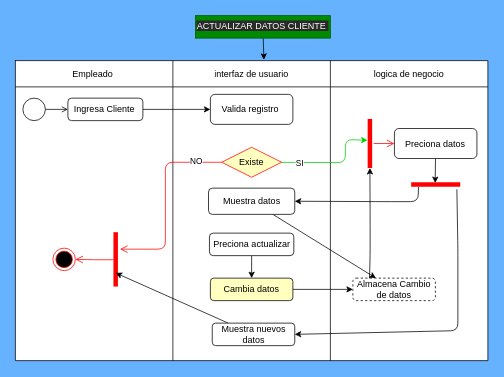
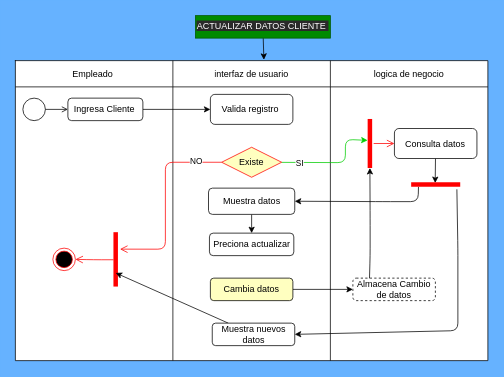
  <mxCell id="0" />
  <mxCell id="1" parent="0" />
  <mxCell id="2" value="" style="shape=table;startSize=0;container=1;collapsible=0;childLayout=tableLayout;" parent="1" vertex="1"><mxGeometry x="20" y="80" width="630" height="400" as="geometry" /></mxCell>
  <mxCell id="3" value="" style="shape=partialRectangle;collapsible=0;dropTarget=0;pointerEvents=0;fillColor=none;top=0;left=0;bottom=0;right=0;points=[[0,0.5],[1,0.5]];portConstraint=eastwest;" parent="2" vertex="1"><mxGeometry width="630" height="35" as="geometry" /></mxCell>
  <mxCell id="4" value="Empleado&amp;nbsp;" style="shape=partialRectangle;html=1;whiteSpace=wrap;connectable=0;overflow=hidden;fillColor=none;top=0;left=0;bottom=0;right=0;pointerEvents=1;" parent="3" vertex="1"><mxGeometry width="210" height="35" as="geometry"><mxRectangle width="210" height="35" as="alternateBounds" /></mxGeometry></mxCell>
  <mxCell id="5" value="interfaz de usuario" style="shape=partialRectangle;html=1;whiteSpace=wrap;connectable=0;overflow=hidden;fillColor=none;top=0;left=0;bottom=0;right=0;pointerEvents=1;" parent="3" vertex="1"><mxGeometry x="210" width="210" height="35" as="geometry"><mxRectangle width="210" height="35" as="alternateBounds" /></mxGeometry></mxCell>
  <mxCell id="6" value="logica de negocio" style="shape=partialRectangle;html=1;whiteSpace=wrap;connectable=0;overflow=hidden;fillColor=none;top=0;left=0;bottom=0;right=0;pointerEvents=1;" parent="3" vertex="1"><mxGeometry x="420" width="210" height="35" as="geometry"><mxRectangle width="210" height="35" as="alternateBounds" /></mxGeometry></mxCell>
  <mxCell id="7" value="" style="shape=partialRectangle;collapsible=0;dropTarget=0;pointerEvents=0;fillColor=none;top=0;left=0;bottom=0;right=0;points=[[0,0.5],[1,0.5]];portConstraint=eastwest;" parent="2" vertex="1"><mxGeometry y="35" width="630" height="365" as="geometry" /></mxCell>
  <mxCell id="8" value="" style="shape=partialRectangle;html=1;whiteSpace=wrap;connectable=0;overflow=hidden;fillColor=none;top=0;left=0;bottom=0;right=0;pointerEvents=1;" parent="7" vertex="1"><mxGeometry width="210" height="365" as="geometry"><mxRectangle width="210" height="365" as="alternateBounds" /></mxGeometry></mxCell>
  <mxCell id="9" value="" style="shape=partialRectangle;html=1;whiteSpace=wrap;connectable=0;overflow=hidden;fillColor=none;top=0;left=0;bottom=0;right=0;pointerEvents=1;" parent="7" vertex="1"><mxGeometry x="210" width="210" height="365" as="geometry"><mxRectangle width="210" height="365" as="alternateBounds" /></mxGeometry></mxCell>
  <mxCell id="10" value="" style="shape=partialRectangle;html=1;whiteSpace=wrap;connectable=0;overflow=hidden;fillColor=none;top=0;left=0;bottom=0;right=0;pointerEvents=1;" parent="7" vertex="1"><mxGeometry x="420" width="210" height="365" as="geometry"><mxRectangle width="210" height="365" as="alternateBounds" /></mxGeometry></mxCell>
  <mxCell id="11" value="Valida registro&amp;nbsp;" style="rounded=1;whiteSpace=wrap;html=1;fillColor=#FFFFFF;fontColor=#000000;" parent="1" vertex="1"><mxGeometry x="280" y="125" width="110" height="40" as="geometry" /></mxCell>
  <mxCell id="12" style="edgeStyle=none;html=1;entryX=0.51;entryY=0.682;entryDx=0;entryDy=0;entryPerimeter=0;" parent="1" source="13" target="42" edge="1"><mxGeometry relative="1" as="geometry" /></mxCell>
- <mxCell id="13" value="Preciona datos" style="rounded=1;whiteSpace=wrap;html=1;fillColor=#FFFFFF;fontColor=#000000;" parent="1" vertex="1"><mxGeometry x="525.41" y="170.5" width="110" height="40" as="geometry" /></mxCell>
- <mxCell id="14" style="edgeStyle=none;html=1;" parent="1" source="15" target="35" edge="1"><mxGeometry relative="1" as="geometry" /></mxCell>
+ <mxCell id="13" value="Consulta datos" style="rounded=1;whiteSpace=wrap;html=1;fillColor=#FFFFFF;fontColor=#000000;" parent="1" vertex="1"><mxGeometry x="525.41" y="170.5" width="110" height="40" as="geometry" /></mxCell>
+ <mxCell id="14" style="edgeStyle=none;html=1;entryX=0.5;entryY=0;entryDx=0;entryDy=0;" parent="1" source="15" target="29" edge="1"><mxGeometry relative="1" as="geometry" /></mxCell>
  <mxCell id="15" value="Muestra datos" style="whiteSpace=wrap;html=1;fillColor=#FFFFFF;fontColor=#000000;rounded=1;" parent="1" vertex="1"><mxGeometry x="277.5" y="250" width="115" height="35" as="geometry" /></mxCell>
  <mxCell id="16" style="edgeStyle=none;html=1;" parent="1" source="17" target="11" edge="1"><mxGeometry relative="1" as="geometry" /></mxCell>
  <mxCell id="17" value="&lt;span style=&quot;color: rgb(0 , 0 , 0)&quot;&gt;Ingresa Cliente&amp;nbsp;&lt;/span&gt;" style="html=1;align=center;verticalAlign=middle;rounded=1;absoluteArcSize=1;arcSize=10;dashed=0;fillColor=#FFFFFF;" parent="1" vertex="1"><mxGeometry x="90" y="130" width="100" height="30" as="geometry" /></mxCell>
  <mxCell id="18" value="" style="ellipse;html=1;fillColor=#FFFFFF;" parent="1" vertex="1"><mxGeometry x="30" y="130" width="30" height="30" as="geometry" /></mxCell>
  <mxCell id="19" value="" style="endArrow=open;html=1;rounded=0;align=center;verticalAlign=top;endFill=0;labelBackgroundColor=none;endSize=6;" parent="1" source="18" edge="1"><mxGeometry relative="1" as="geometry"><mxPoint x="90" y="145" as="targetPoint" /></mxGeometry></mxCell>
  <mxCell id="20" style="edgeStyle=none;html=1;strokeColor=#00CC00;entryX=0.564;entryY=0.19;entryDx=0;entryDy=0;entryPerimeter=0;" parent="1" source="22" target="38" edge="1"><mxGeometry relative="1" as="geometry"><Array as="points"><mxPoint x="460" y="216" /><mxPoint x="460" y="185" /></Array><mxPoint x="480" y="185" as="targetPoint" /></mxGeometry></mxCell>
  <mxCell id="21" value="SI" style="edgeLabel;html=1;align=center;verticalAlign=middle;resizable=0;points=[];" parent="20" vertex="1" connectable="0"><mxGeometry x="-0.668" y="-1" relative="1" as="geometry"><mxPoint as="offset" /></mxGeometry></mxCell>
  <mxCell id="22" value="&lt;font color=&quot;#000000&quot;&gt;Existe&lt;/font&gt;" style="rhombus;whiteSpace=wrap;html=1;fillColor=#ffffc0;strokeColor=#ff0000;" parent="1" vertex="1"><mxGeometry x="295" y="195.5" width="80" height="40" as="geometry" /></mxCell>
  <mxCell id="23" value="" style="edgeStyle=orthogonalEdgeStyle;html=1;align=left;verticalAlign=top;endArrow=open;endSize=8;strokeColor=#ff0000;entryX=0.312;entryY=-0.075;entryDx=0;entryDy=0;entryPerimeter=0;" parent="1" source="22" target="32" edge="1"><mxGeometry x="-0.718" relative="1" as="geometry"><mxPoint x="335" y="270" as="targetPoint" /><mxPoint as="offset" /><Array as="points"><mxPoint x="220" y="216" /><mxPoint x="220" y="331" /><mxPoint x="160" y="331" /></Array></mxGeometry></mxCell>
  <mxCell id="24" value="NO" style="edgeLabel;html=1;align=center;verticalAlign=middle;resizable=0;points=[];" parent="23" vertex="1" connectable="0"><mxGeometry x="-0.719" y="-2" relative="1" as="geometry"><mxPoint as="offset" /></mxGeometry></mxCell>
  <mxCell id="25" value="" style="ellipse;html=1;shape=endState;fillColor=#000000;strokeColor=#ff0000;" parent="1" vertex="1"><mxGeometry x="70" y="330" width="30" height="30" as="geometry" /></mxCell>
  <mxCell id="26" style="edgeStyle=none;html=1;entryX=0.526;entryY=-0.032;entryDx=0;entryDy=0;entryPerimeter=0;" parent="1" source="27" target="3" edge="1"><mxGeometry relative="1" as="geometry" /></mxCell>
  <mxCell id="27" value="&lt;span style=&quot;color: rgb(255 , 255 , 255) ; font-family: &amp;#34;helvetica&amp;#34; ; font-size: 12px ; font-style: normal ; font-weight: 400 ; letter-spacing: normal ; text-indent: 0px ; text-transform: none ; word-spacing: 0px ; background-color: rgb(42 , 42 , 42) ; display: inline ; float: none&quot;&gt;ACTUALIZAR DATOS CLIENTE&amp;nbsp;&lt;/span&gt;" style="text;whiteSpace=wrap;html=1;fillColor=#008a00;fontColor=#ffffff;strokeColor=#005700;align=center;" parent="1" vertex="1"><mxGeometry x="260" y="20" width="180" height="30" as="geometry" /></mxCell>
- <mxCell id="28" style="edgeStyle=none;html=1;entryX=0.5;entryY=0;entryDx=0;entryDy=0;" parent="1" source="29" target="31" edge="1"><mxGeometry relative="1" as="geometry" /></mxCell>
  <mxCell id="29" value="Preciona actualizar" style="html=1;align=center;verticalAlign=middle;rounded=1;absoluteArcSize=1;arcSize=10;dashed=0;fillColor=#FFFFFF;fontColor=#000000;" parent="1" vertex="1"><mxGeometry x="278.75" y="310" width="112.5" height="30" as="geometry" /></mxCell>
  <mxCell id="30" style="edgeStyle=none;html=1;entryX=0;entryY=0.5;entryDx=0;entryDy=0;" parent="1" source="31" target="35" edge="1"><mxGeometry relative="1" as="geometry" /></mxCell>
  <mxCell id="31" value="Cambia datos" style="rounded=1;whiteSpace=wrap;html=1;fillColor=#ffffc0;fontColor=#000000;" parent="1" vertex="1"><mxGeometry x="280" y="370" width="110" height="30" as="geometry" /></mxCell>
  <mxCell id="32" value="" style="shape=line;html=1;strokeWidth=6;strokeColor=#ff0000;rotation=90;" parent="1" vertex="1"><mxGeometry x="117.5" y="340" width="72.5" height="10" as="geometry" /></mxCell>
  <mxCell id="33" value="" style="edgeStyle=orthogonalEdgeStyle;html=1;verticalAlign=bottom;endArrow=open;endSize=8;strokeColor=#ff0000;exitX=0.507;exitY=0.795;exitDx=0;exitDy=0;exitPerimeter=0;entryX=1;entryY=0.5;entryDx=0;entryDy=0;" parent="1" source="32" target="25" edge="1"><mxGeometry relative="1" as="geometry"><mxPoint x="200" y="360" as="targetPoint" /></mxGeometry></mxCell>
  <mxCell id="34" style="edgeStyle=none;html=1;entryX=0;entryY=0.5;entryDx=0;entryDy=0;entryPerimeter=0;exitX=0.201;exitY=0.064;exitDx=0;exitDy=0;exitPerimeter=0;" parent="1" source="35" target="38" edge="1"><mxGeometry relative="1" as="geometry"><Array as="points"><mxPoint x="493" y="340" /><mxPoint x="493" y="290" /></Array></mxGeometry></mxCell>
  <mxCell id="35" value="Almacena Cambio de datos" style="rounded=1;whiteSpace=wrap;html=1;fillColor=#FFFFFF;fontColor=#000000;dashed=1;" parent="1" vertex="1"><mxGeometry x="470" y="370" width="110" height="30" as="geometry" /></mxCell>
  <mxCell id="36" style="edgeStyle=none;html=1;entryX=0.75;entryY=0.5;entryDx=0;entryDy=0;entryPerimeter=0;" parent="1" source="37" target="32" edge="1"><mxGeometry relative="1" as="geometry" /></mxCell>
  <mxCell id="37" value="Muestra nuevos datos" style="rounded=1;whiteSpace=wrap;html=1;fillColor=#FFFFFF;fontColor=#000000;" parent="1" vertex="1"><mxGeometry x="282.5" y="430" width="110" height="30" as="geometry" /></mxCell>
  <mxCell id="38" value="" style="shape=line;html=1;strokeWidth=6;strokeColor=#ff0000;rotation=-90;" parent="1" vertex="1"><mxGeometry x="460" y="185.5" width="65.41" height="10" as="geometry" /></mxCell>
  <mxCell id="39" value="" style="edgeStyle=orthogonalEdgeStyle;html=1;verticalAlign=bottom;endArrow=open;endSize=8;strokeColor=#ff0000;entryX=0;entryY=0.5;entryDx=0;entryDy=0;" parent="1" source="38" target="13" edge="1"><mxGeometry relative="1" as="geometry"><mxPoint x="530" y="190" as="targetPoint" /></mxGeometry></mxCell>
  <mxCell id="40" style="edgeStyle=none;html=1;entryX=1;entryY=0.5;entryDx=0;entryDy=0;exitX=0.851;exitY=0.16;exitDx=0;exitDy=0;exitPerimeter=0;" parent="1" source="42" target="15" edge="1"><mxGeometry relative="1" as="geometry"><Array as="points"><mxPoint x="557" y="268" /><mxPoint x="510" y="268" /></Array></mxGeometry></mxCell>
  <mxCell id="41" style="edgeStyle=none;html=1;entryX=1;entryY=0.5;entryDx=0;entryDy=0;exitX=0.068;exitY=-0.16;exitDx=0;exitDy=0;exitPerimeter=0;" parent="1" source="42" target="37" edge="1"><mxGeometry relative="1" as="geometry"><Array as="points"><mxPoint x="610" y="330" /><mxPoint x="610" y="440" /></Array></mxGeometry></mxCell>
  <mxCell id="42" value="" style="shape=line;html=1;strokeWidth=6;strokeColor=#ff0000;rotation=-180;" parent="1" vertex="1"><mxGeometry x="547.71" y="240" width="65.41" height="10" as="geometry" /></mxCell>
